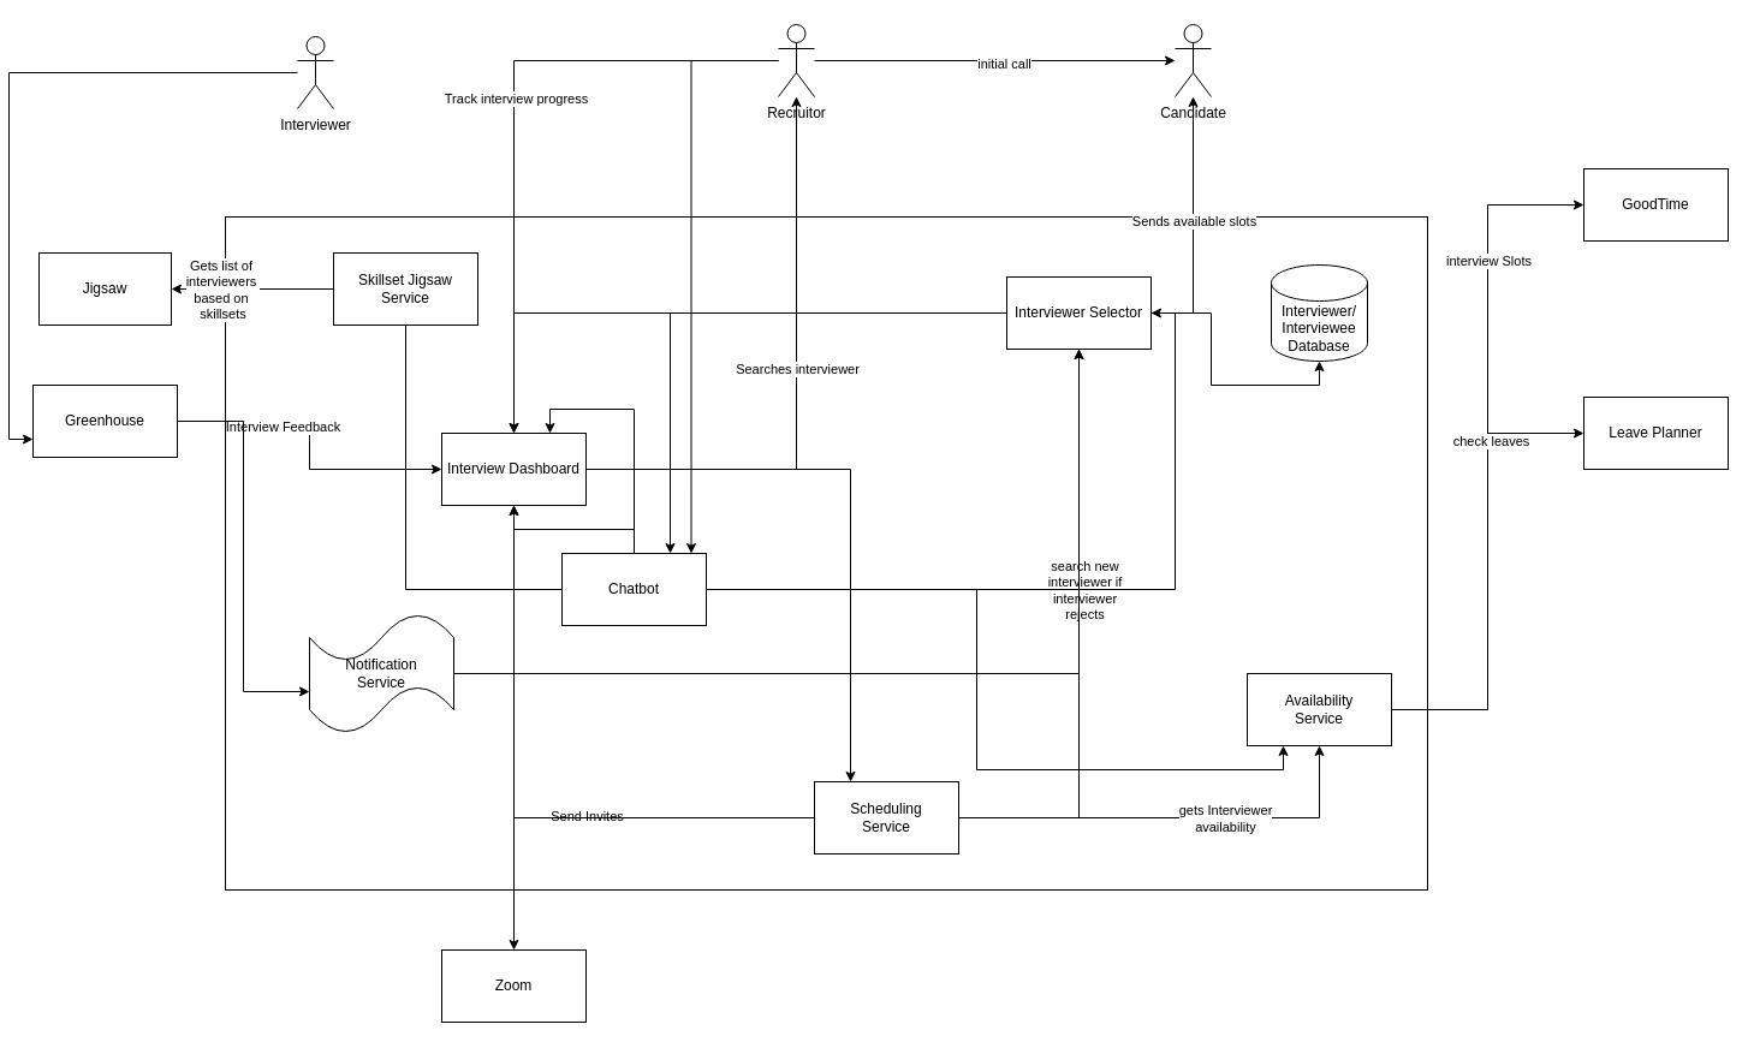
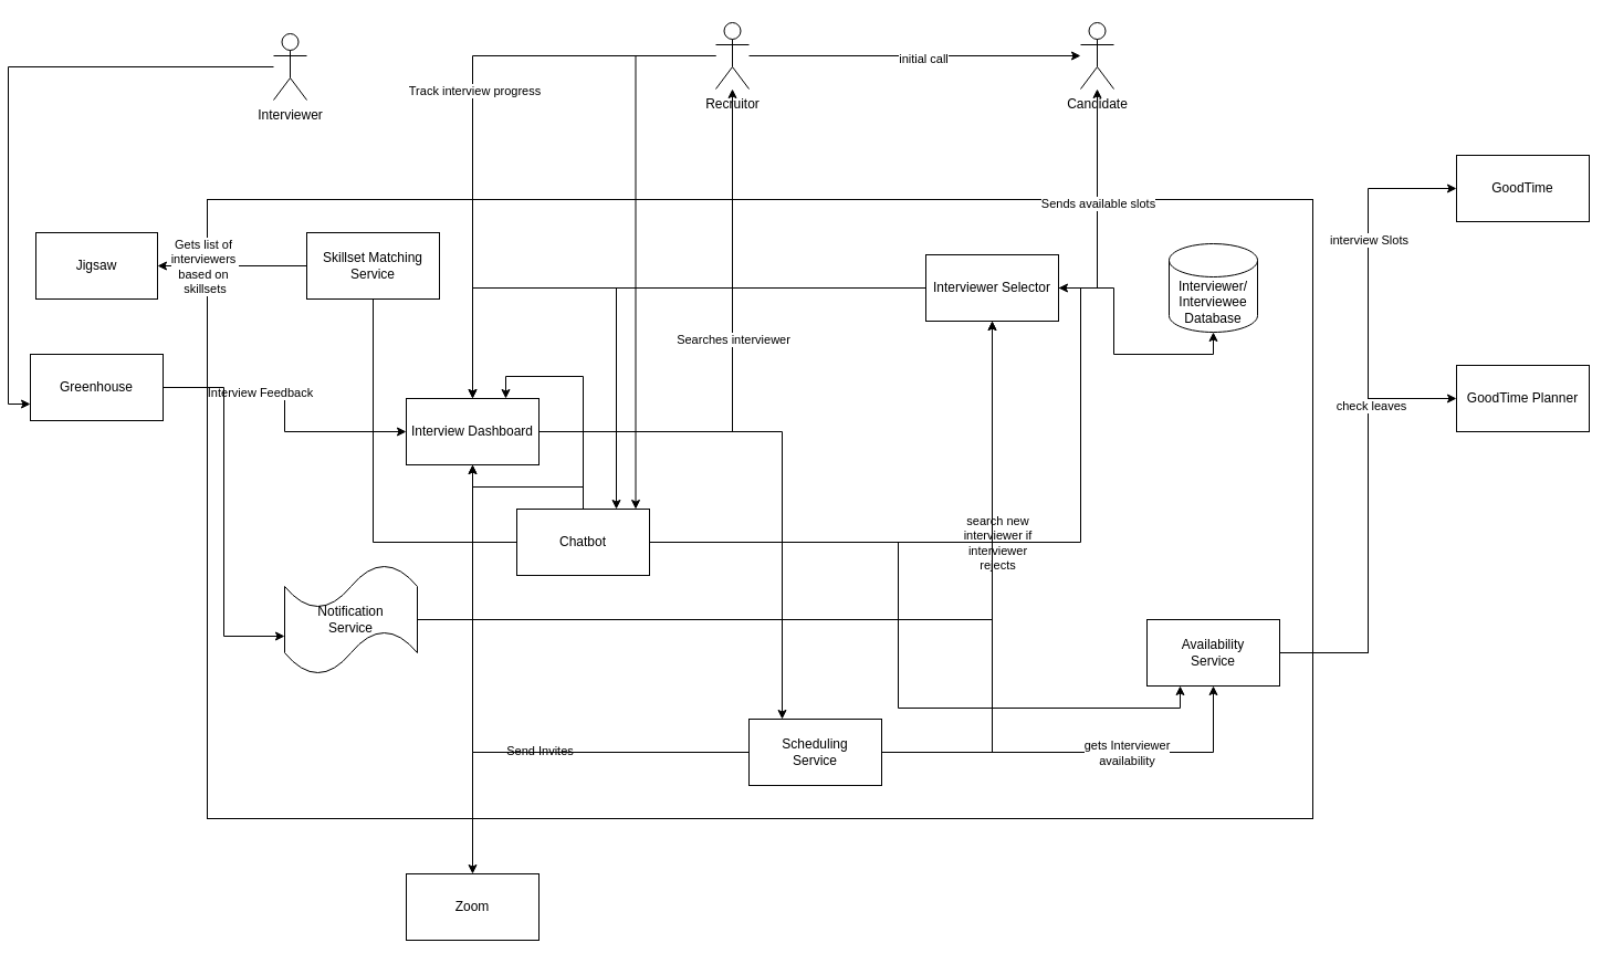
  <mxCell id="0" />
  <mxCell id="1" parent="0" />
  <mxCell id="2" style="edgeStyle=orthogonalEdgeStyle;rounded=0;orthogonalLoop=1;jettySize=auto;html=1;" parent="1" source="4" target="19" edge="1"><mxGeometry relative="1" as="geometry" /></mxCell>
  <mxCell id="3" value="initial call" style="edgeLabel;html=1;align=center;verticalAlign=middle;resizable=0;points=[];" parent="2" vertex="1" connectable="0"><mxGeometry x="0.046" y="-2" relative="1" as="geometry"><mxPoint as="offset" /></mxGeometry></mxCell>
  <mxCell id="4" value="Recruitor" style="shape=umlActor;verticalLabelPosition=bottom;verticalAlign=top;html=1;outlineConnect=0;" parent="1" vertex="1"><mxGeometry x="640" y="20" width="30" height="60" as="geometry" /></mxCell>
  <mxCell id="5" value="" style="rounded=0;whiteSpace=wrap;html=1;" parent="1" vertex="1"><mxGeometry x="180" y="180" width="1000" height="560" as="geometry" /></mxCell>
  <mxCell id="6" value="Jigsaw" style="rounded=0;whiteSpace=wrap;html=1;" parent="1" vertex="1"><mxGeometry x="25" y="210" width="110" height="60" as="geometry" /></mxCell>
  <mxCell id="7" style="edgeStyle=orthogonalEdgeStyle;rounded=0;orthogonalLoop=1;jettySize=auto;html=1;entryX=1;entryY=0.5;entryDx=0;entryDy=0;exitX=0;exitY=0.5;exitDx=0;exitDy=0;" parent="1" source="9" edge="1" target="6"><mxGeometry relative="1" as="geometry"><mxPoint x="239" y="270" as="sourcePoint" /><mxPoint x="119" y="270" as="targetPoint" /></mxGeometry></mxCell>
  <mxCell id="8" value="Gets list of&amp;nbsp;&lt;div&gt;interviewers&amp;nbsp;&lt;div&gt;based on&amp;nbsp;&lt;/div&gt;&lt;div&gt;skillsets&lt;/div&gt;&lt;/div&gt;" style="edgeLabel;html=1;align=center;verticalAlign=middle;resizable=0;points=[];" parent="7" vertex="1" connectable="0"><mxGeometry x="-0.06" y="-1" relative="1" as="geometry"><mxPoint x="-30" y="1" as="offset" /></mxGeometry></mxCell>
- <mxCell id="9" value="Skillset Jigsaw Service" style="rounded=0;whiteSpace=wrap;html=1;" parent="1" vertex="1"><mxGeometry x="270" y="210" width="120" height="60" as="geometry" /></mxCell>
+ <mxCell id="9" value="Skillset Matching Service" style="rounded=0;whiteSpace=wrap;html=1;" parent="1" vertex="1"><mxGeometry x="270" y="210" width="120" height="60" as="geometry" /></mxCell>
  <mxCell id="10" style="edgeStyle=orthogonalEdgeStyle;rounded=0;orthogonalLoop=1;jettySize=auto;html=1;entryX=0;entryY=0.5;entryDx=0;entryDy=0;" parent="1" source="14" target="31" edge="1"><mxGeometry relative="1" as="geometry" /></mxCell>
  <mxCell id="11" value="interview Slots" style="edgeLabel;html=1;align=center;verticalAlign=middle;resizable=0;points=[];" parent="10" vertex="1" connectable="0"><mxGeometry x="0.565" relative="1" as="geometry"><mxPoint as="offset" /></mxGeometry></mxCell>
  <mxCell id="12" style="edgeStyle=orthogonalEdgeStyle;rounded=0;orthogonalLoop=1;jettySize=auto;html=1;entryX=0;entryY=0.5;entryDx=0;entryDy=0;" parent="1" source="14" target="30" edge="1"><mxGeometry relative="1" as="geometry" /></mxCell>
  <mxCell id="13" value="check leaves" style="edgeLabel;html=1;align=center;verticalAlign=middle;resizable=0;points=[];" parent="12" vertex="1" connectable="0"><mxGeometry x="0.558" y="-2" relative="1" as="geometry"><mxPoint as="offset" /></mxGeometry></mxCell>
  <mxCell id="14" value="&lt;div&gt;&lt;span style=&quot;background-color: transparent; color: light-dark(rgb(0, 0, 0), rgb(255, 255, 255));&quot;&gt;Availability&lt;/span&gt;&lt;/div&gt;Service" style="rounded=0;whiteSpace=wrap;html=1;" parent="1" vertex="1"><mxGeometry x="1030" y="560" width="120" height="60" as="geometry" /></mxCell>
  <mxCell id="15" style="edgeStyle=orthogonalEdgeStyle;rounded=0;orthogonalLoop=1;jettySize=auto;html=1;" parent="1" source="45" target="4" edge="1"><mxGeometry relative="1" as="geometry" /></mxCell>
  <mxCell id="16" value="Searches interviewer" style="edgeLabel;html=1;align=center;verticalAlign=middle;resizable=0;points=[];" parent="15" vertex="1" connectable="0"><mxGeometry x="0.067" relative="1" as="geometry"><mxPoint as="offset" /></mxGeometry></mxCell>
  <mxCell id="17" style="edgeStyle=orthogonalEdgeStyle;rounded=0;orthogonalLoop=1;jettySize=auto;html=1;entryX=0.75;entryY=0;entryDx=0;entryDy=0;" parent="1" source="47" target="45" edge="1"><mxGeometry relative="1" as="geometry" /></mxCell>
  <mxCell id="18" value="Interviewer Selector" style="rounded=0;whiteSpace=wrap;html=1;" parent="1" vertex="1"><mxGeometry x="830" y="230" width="120" height="60" as="geometry" /></mxCell>
  <mxCell id="19" value="Candidate" style="shape=umlActor;verticalLabelPosition=bottom;verticalAlign=top;html=1;outlineConnect=0;" parent="1" vertex="1"><mxGeometry x="970" y="20" width="30" height="60" as="geometry" /></mxCell>
  <mxCell id="20" style="edgeStyle=orthogonalEdgeStyle;rounded=0;orthogonalLoop=1;jettySize=auto;html=1;" parent="1" source="29" target="14" edge="1"><mxGeometry relative="1" as="geometry" /></mxCell>
  <mxCell id="21" value="gets Interviewer&lt;br&gt;availability" style="edgeLabel;html=1;align=center;verticalAlign=middle;resizable=0;points=[];" parent="20" vertex="1" connectable="0"><mxGeometry x="0.226" relative="1" as="geometry"><mxPoint as="offset" /></mxGeometry></mxCell>
  <mxCell id="22" style="edgeStyle=orthogonalEdgeStyle;rounded=0;orthogonalLoop=1;jettySize=auto;html=1;exitX=1;exitY=0.5;exitDx=0;exitDy=0;" parent="1" source="18" target="19" edge="1"><mxGeometry relative="1" as="geometry"><mxPoint x="1055" y="410" as="sourcePoint" /><mxPoint x="1000" y="40" as="targetPoint" /></mxGeometry></mxCell>
  <mxCell id="23" value="Sends available slots" style="edgeLabel;html=1;align=center;verticalAlign=middle;resizable=0;points=[];" parent="22" vertex="1" connectable="0"><mxGeometry x="0.553" y="1" relative="1" as="geometry"><mxPoint x="1" y="55" as="offset" /></mxGeometry></mxCell>
  <mxCell id="24" style="edgeStyle=orthogonalEdgeStyle;rounded=0;orthogonalLoop=1;jettySize=auto;html=1;" parent="1" source="29" target="32" edge="1"><mxGeometry relative="1" as="geometry" /></mxCell>
  <mxCell id="25" value="Send Invites" style="edgeLabel;html=1;align=center;verticalAlign=middle;resizable=0;points=[];" parent="24" vertex="1" connectable="0"><mxGeometry x="0.054" y="-2" relative="1" as="geometry"><mxPoint as="offset" /></mxGeometry></mxCell>
  <mxCell id="26" style="edgeStyle=orthogonalEdgeStyle;rounded=0;orthogonalLoop=1;jettySize=auto;html=1;entryX=0.5;entryY=1;entryDx=0;entryDy=0;" parent="1" source="29" target="18" edge="1"><mxGeometry relative="1" as="geometry" /></mxCell>
  <mxCell id="27" value="search new &lt;br&gt;interviewer if &lt;br&gt;interviewer &lt;br&gt;rejects" style="edgeLabel;html=1;align=center;verticalAlign=middle;resizable=0;points=[];" parent="26" vertex="1" connectable="0"><mxGeometry x="0.185" y="-4" relative="1" as="geometry"><mxPoint as="offset" /></mxGeometry></mxCell>
  <mxCell id="28" style="edgeStyle=orthogonalEdgeStyle;rounded=0;orthogonalLoop=1;jettySize=auto;html=1;entryX=0.5;entryY=1;entryDx=0;entryDy=0;" parent="1" source="29" target="45" edge="1"><mxGeometry relative="1" as="geometry" /></mxCell>
  <mxCell id="29" value="Scheduling&lt;br&gt;Service" style="rounded=0;whiteSpace=wrap;html=1;" parent="1" vertex="1"><mxGeometry x="670" y="650" width="120" height="60" as="geometry" /></mxCell>
- <mxCell id="30" value="Leave Planner" style="rounded=0;whiteSpace=wrap;html=1;" parent="1" vertex="1"><mxGeometry x="1310" y="330" width="120" height="60" as="geometry" /></mxCell>
+ <mxCell id="30" value="GoodTime Planner" style="rounded=0;whiteSpace=wrap;html=1;" parent="1" vertex="1"><mxGeometry x="1310" y="330" width="120" height="60" as="geometry" /></mxCell>
  <mxCell id="31" value="GoodTime" style="rounded=0;whiteSpace=wrap;html=1;" parent="1" vertex="1"><mxGeometry x="1310" y="140" width="120" height="60" as="geometry" /></mxCell>
  <mxCell id="32" value="Zoom" style="rounded=0;whiteSpace=wrap;html=1;" parent="1" vertex="1"><mxGeometry x="360" y="790" width="120" height="60" as="geometry" /></mxCell>
  <mxCell id="33" style="edgeStyle=orthogonalEdgeStyle;rounded=0;orthogonalLoop=1;jettySize=auto;html=1;entryX=0.25;entryY=0;entryDx=0;entryDy=0;" parent="1" source="45" target="29" edge="1"><mxGeometry relative="1" as="geometry" /></mxCell>
  <mxCell id="34" style="edgeStyle=orthogonalEdgeStyle;rounded=0;orthogonalLoop=1;jettySize=auto;html=1;" parent="1" source="4" target="45" edge="1"><mxGeometry relative="1" as="geometry" /></mxCell>
  <mxCell id="35" value="Track interview progress" style="edgeLabel;html=1;align=center;verticalAlign=middle;resizable=0;points=[];" parent="34" vertex="1" connectable="0"><mxGeometry x="-0.054" y="1" relative="1" as="geometry"><mxPoint as="offset" /></mxGeometry></mxCell>
  <mxCell id="36" style="edgeStyle=orthogonalEdgeStyle;rounded=0;orthogonalLoop=1;jettySize=auto;html=1;" parent="1" source="38" target="45" edge="1"><mxGeometry relative="1" as="geometry" /></mxCell>
  <mxCell id="37" value="Interview Feedback" style="edgeLabel;html=1;align=center;verticalAlign=middle;resizable=0;points=[];" parent="36" vertex="1" connectable="0"><mxGeometry x="-0.33" y="-4" relative="1" as="geometry"><mxPoint as="offset" /></mxGeometry></mxCell>
  <mxCell id="38" value="Greenhouse" style="rounded=0;whiteSpace=wrap;html=1;" parent="1" vertex="1"><mxGeometry y="320" width="120" height="60" as="geometry" x="20" /></mxCell>
  <mxCell id="39" value="" style="edgeStyle=orthogonalEdgeStyle;rounded=0;orthogonalLoop=1;jettySize=auto;html=1;" parent="1" source="47" target="45" edge="1"><mxGeometry relative="1" as="geometry" /></mxCell>
  <mxCell id="40" value="" style="edgeStyle=orthogonalEdgeStyle;rounded=0;orthogonalLoop=1;jettySize=auto;html=1;endArrow=none;" parent="1" source="47" target="9" edge="1"><mxGeometry relative="1" as="geometry" /></mxCell>
  <mxCell id="41" style="edgeStyle=orthogonalEdgeStyle;rounded=0;orthogonalLoop=1;jettySize=auto;html=1;entryX=1;entryY=0.5;entryDx=0;entryDy=0;" parent="1" source="47" target="18" edge="1"><mxGeometry relative="1" as="geometry" /></mxCell>
  <mxCell id="42" style="edgeStyle=orthogonalEdgeStyle;rounded=0;orthogonalLoop=1;jettySize=auto;html=1;entryX=0.25;entryY=1;entryDx=0;entryDy=0;" parent="1" source="47" target="14" edge="1"><mxGeometry relative="1" as="geometry" /></mxCell>
  <mxCell id="43" style="edgeStyle=orthogonalEdgeStyle;rounded=0;orthogonalLoop=1;jettySize=auto;html=1;entryX=0.896;entryY=0;entryDx=0;entryDy=0;entryPerimeter=0;" parent="1" source="4" target="47" edge="1"><mxGeometry relative="1" as="geometry" /></mxCell>
  <mxCell id="44" value="" style="edgeStyle=orthogonalEdgeStyle;rounded=0;orthogonalLoop=1;jettySize=auto;html=1;" parent="1" source="18" target="45" edge="1"><mxGeometry relative="1" as="geometry"><mxPoint x="620" y="475" as="sourcePoint" /><mxPoint x="700" y="90" as="targetPoint" /></mxGeometry></mxCell>
  <mxCell id="45" value="Interview Dashboard" style="rounded=0;whiteSpace=wrap;html=1;" parent="1" vertex="1"><mxGeometry x="360" y="360" width="120" height="60" as="geometry" /></mxCell>
  <mxCell id="46" value="" style="edgeStyle=orthogonalEdgeStyle;rounded=0;orthogonalLoop=1;jettySize=auto;html=1;entryX=0.75;entryY=0;entryDx=0;entryDy=0;" parent="1" source="18" target="47" edge="1"><mxGeometry relative="1" as="geometry"><mxPoint x="470" y="475" as="sourcePoint" /><mxPoint x="750" y="270" as="targetPoint" /></mxGeometry></mxCell>
  <mxCell id="47" value="Chatbot" style="rounded=0;whiteSpace=wrap;html=1;" parent="1" vertex="1"><mxGeometry x="460" y="460" width="120" height="60" as="geometry" /></mxCell>
  <mxCell id="48" value="Interviewer/&lt;br&gt;Interviewee&lt;br&gt;Database" style="shape=cylinder3;whiteSpace=wrap;html=1;boundedLbl=1;backgroundOutline=1;size=15;" parent="1" vertex="1"><mxGeometry x="1050" y="220" width="80" height="80" as="geometry" /></mxCell>
  <mxCell id="49" style="edgeStyle=orthogonalEdgeStyle;rounded=0;orthogonalLoop=1;jettySize=auto;html=1;entryX=0.5;entryY=1;entryDx=0;entryDy=0;entryPerimeter=0;exitX=1;exitY=0.5;exitDx=0;exitDy=0;" parent="1" source="18" target="48" edge="1"><mxGeometry relative="1" as="geometry" /></mxCell>
  <mxCell id="50" value="Notification&lt;br&gt;Service" style="shape=tape;whiteSpace=wrap;html=1;" parent="1" vertex="1"><mxGeometry x="250" y="510" width="120" height="100" as="geometry" /></mxCell>
  <mxCell id="51" style="edgeStyle=orthogonalEdgeStyle;rounded=0;orthogonalLoop=1;jettySize=auto;html=1;entryX=0;entryY=0.65;entryDx=0;entryDy=0;entryPerimeter=0;" parent="1" source="38" target="50" edge="1"><mxGeometry relative="1" as="geometry" /></mxCell>
  <mxCell id="52" style="edgeStyle=orthogonalEdgeStyle;rounded=0;orthogonalLoop=1;jettySize=auto;html=1;" parent="1" source="50" target="18" edge="1"><mxGeometry relative="1" as="geometry" /></mxCell>
  <mxCell id="53" style="edgeStyle=orthogonalEdgeStyle;rounded=0;orthogonalLoop=1;jettySize=auto;html=1;entryX=0;entryY=0.75;entryDx=0;entryDy=0;" parent="1" source="54" target="38" edge="1"><mxGeometry relative="1" as="geometry" /></mxCell>
  <mxCell id="54" value="Interviewer" style="shape=umlActor;verticalLabelPosition=bottom;verticalAlign=top;html=1;outlineConnect=0;" parent="1" vertex="1"><mxGeometry x="240" y="30" width="30" height="60" as="geometry" /></mxCell>
